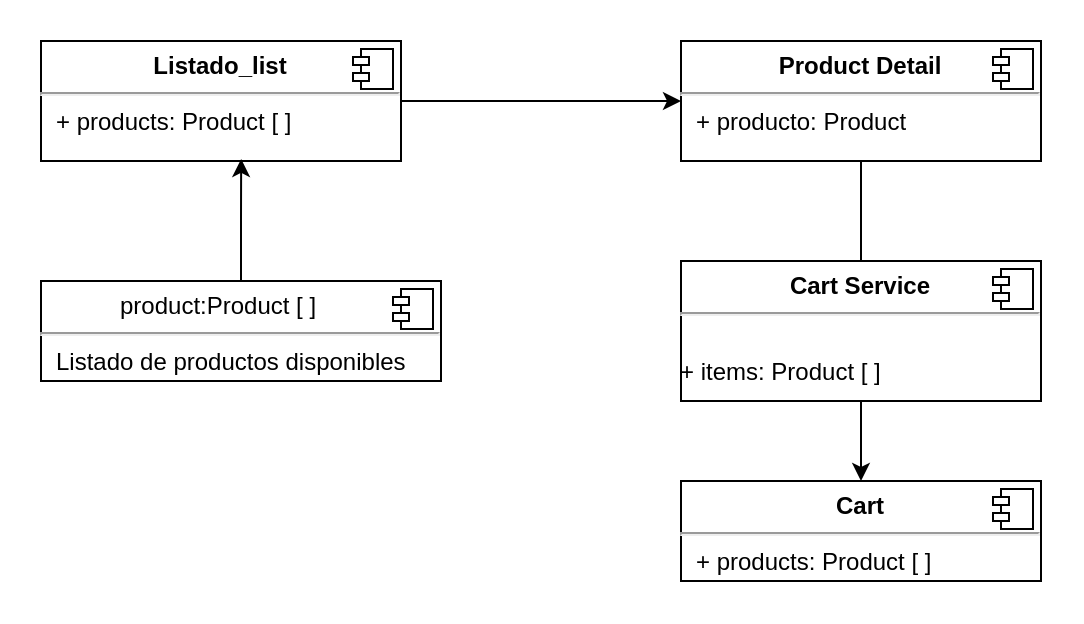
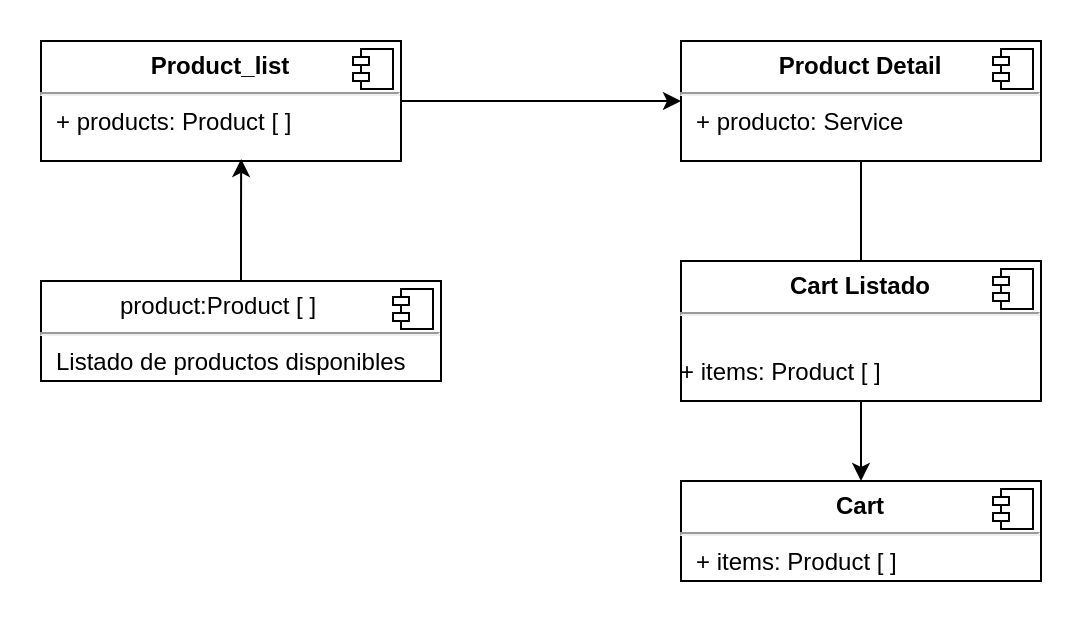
  <mxCell id="0" />
  <mxCell id="1" parent="0" />
  <mxCell id="2" style="edgeStyle=orthogonalEdgeStyle;rounded=0;orthogonalLoop=1;jettySize=auto;html=1;exitX=1;exitY=0.5;exitDx=0;exitDy=0;entryX=0;entryY=0.5;entryDx=0;entryDy=0;" edge="1" parent="1" source="3" target="6"><mxGeometry relative="1" as="geometry" /></mxCell>
- <mxCell id="3" value="&lt;p style=&quot;margin:0px;margin-top:6px;text-align:center;&quot;&gt;&lt;b&gt;Listado_list&lt;/b&gt;&lt;/p&gt;&lt;hr&gt;&lt;p style=&quot;margin:0px;margin-left:8px;&quot;&gt;+ products: Product&amp;nbsp;[ ]&lt;br&gt;&lt;br&gt;&lt;/p&gt;" style="align=left;overflow=fill;html=1;dropTarget=0;whiteSpace=wrap;" vertex="1" parent="1"><mxGeometry x="20" y="20" width="180" height="60" as="geometry" /></mxCell>
+ <mxCell id="3" value="&lt;p style=&quot;margin:0px;margin-top:6px;text-align:center;&quot;&gt;&lt;b&gt;Product_list&lt;/b&gt;&lt;/p&gt;&lt;hr&gt;&lt;p style=&quot;margin:0px;margin-left:8px;&quot;&gt;+ products: Product&amp;nbsp;[ ]&lt;br&gt;&lt;br&gt;&lt;/p&gt;" style="align=left;overflow=fill;html=1;dropTarget=0;whiteSpace=wrap;" vertex="1" parent="1"><mxGeometry x="20" y="20" width="180" height="60" as="geometry" /></mxCell>
  <mxCell id="4" value="" style="shape=component;jettyWidth=8;jettyHeight=4;" vertex="1" parent="3"><mxGeometry x="1" width="20" height="20" relative="1" as="geometry"><mxPoint x="-24" y="4" as="offset" /></mxGeometry></mxCell>
  <mxCell id="5" style="edgeStyle=orthogonalEdgeStyle;rounded=0;orthogonalLoop=1;jettySize=auto;html=1;exitX=0.5;exitY=1;exitDx=0;exitDy=0;entryX=0.5;entryY=0;entryDx=0;entryDy=0;endArrow=none;" edge="1" parent="1" source="6" target="12"><mxGeometry relative="1" as="geometry" /></mxCell>
- <mxCell id="6" value="&lt;p style=&quot;margin:0px;margin-top:6px;text-align:center;&quot;&gt;&lt;b&gt;Product Detail&lt;/b&gt;&lt;/p&gt;&lt;hr&gt;&lt;p style=&quot;margin:0px;margin-left:8px;&quot;&gt;+ producto: Product&lt;/p&gt;" style="align=left;overflow=fill;html=1;dropTarget=0;whiteSpace=wrap;" vertex="1" parent="1"><mxGeometry x="340" y="20" width="180" height="60" as="geometry" /></mxCell>
+ <mxCell id="6" value="&lt;p style=&quot;margin:0px;margin-top:6px;text-align:center;&quot;&gt;&lt;b&gt;Product Detail&lt;/b&gt;&lt;/p&gt;&lt;hr&gt;&lt;p style=&quot;margin:0px;margin-left:8px;&quot;&gt;+ producto: Service&lt;/p&gt;" style="align=left;overflow=fill;html=1;dropTarget=0;whiteSpace=wrap;" vertex="1" parent="1"><mxGeometry x="340" y="20" width="180" height="60" as="geometry" /></mxCell>
  <mxCell id="7" value="" style="shape=component;jettyWidth=8;jettyHeight=4;" vertex="1" parent="6"><mxGeometry x="1" width="20" height="20" relative="1" as="geometry"><mxPoint x="-24" y="4" as="offset" /></mxGeometry></mxCell>
  <mxCell id="8" value="&lt;p style=&quot;margin:0px;margin-top:6px;text-align:center;&quot;&gt;&lt;/p&gt;&amp;nbsp; &amp;nbsp; &amp;nbsp; &amp;nbsp; &amp;nbsp; &amp;nbsp; product:Product [ ]&lt;hr&gt;&lt;p style=&quot;margin:0px;margin-left:8px;&quot;&gt;Listado de productos disponibles&lt;/p&gt;" style="align=left;overflow=fill;html=1;dropTarget=0;whiteSpace=wrap;" vertex="1" parent="1"><mxGeometry x="20" y="140" width="200" height="50" as="geometry" /></mxCell>
  <mxCell id="9" value="" style="shape=component;jettyWidth=8;jettyHeight=4;" vertex="1" parent="8"><mxGeometry x="1" width="20" height="20" relative="1" as="geometry"><mxPoint x="-24" y="4" as="offset" /></mxGeometry></mxCell>
  <mxCell id="10" style="edgeStyle=orthogonalEdgeStyle;rounded=0;orthogonalLoop=1;jettySize=auto;html=1;exitX=0.5;exitY=0;exitDx=0;exitDy=0;entryX=0.556;entryY=0.983;entryDx=0;entryDy=0;entryPerimeter=0;" edge="1" parent="1" source="8" target="3"><mxGeometry relative="1" as="geometry" /></mxCell>
  <mxCell id="11" style="edgeStyle=orthogonalEdgeStyle;rounded=0;orthogonalLoop=1;jettySize=auto;html=1;exitX=0.5;exitY=1;exitDx=0;exitDy=0;entryX=0.5;entryY=0;entryDx=0;entryDy=0;" edge="1" parent="1" source="12" target="14"><mxGeometry relative="1" as="geometry" /></mxCell>
- <mxCell id="12" value="&lt;p style=&quot;margin:0px;margin-top:6px;text-align:center;&quot;&gt;&lt;b&gt;Cart Service&lt;/b&gt;&lt;/p&gt;&lt;hr&gt;&lt;p style=&quot;margin:0px;margin-left:8px;&quot;&gt;&lt;br&gt;&lt;/p&gt;+ items: Product [ ]&lt;p style=&quot;margin:0px;margin-left:8px;&quot;&gt;&amp;nbsp;&lt;/p&gt;" style="align=left;overflow=fill;html=1;dropTarget=0;whiteSpace=wrap;" vertex="1" parent="1"><mxGeometry x="340" y="130" width="180" height="70" as="geometry" /></mxCell>
+ <mxCell id="12" value="&lt;p style=&quot;margin:0px;margin-top:6px;text-align:center;&quot;&gt;&lt;b&gt;Cart Listado&lt;/b&gt;&lt;/p&gt;&lt;hr&gt;&lt;p style=&quot;margin:0px;margin-left:8px;&quot;&gt;&lt;br&gt;&lt;/p&gt;+ items: Product [ ]&lt;p style=&quot;margin:0px;margin-left:8px;&quot;&gt;&amp;nbsp;&lt;/p&gt;" style="align=left;overflow=fill;html=1;dropTarget=0;whiteSpace=wrap;" vertex="1" parent="1"><mxGeometry x="340" y="130" width="180" height="70" as="geometry" /></mxCell>
  <mxCell id="13" value="" style="shape=component;jettyWidth=8;jettyHeight=4;" vertex="1" parent="12"><mxGeometry x="1" width="20" height="20" relative="1" as="geometry"><mxPoint x="-24" y="4" as="offset" /></mxGeometry></mxCell>
- <mxCell id="14" value="&lt;p style=&quot;margin:0px;margin-top:6px;text-align:center;&quot;&gt;&lt;b&gt;Cart&lt;/b&gt;&lt;/p&gt;&lt;hr&gt;&lt;p style=&quot;margin:0px;margin-left:8px;&quot;&gt;+ products: Product [ ]&lt;br&gt;&lt;/p&gt;" style="align=left;overflow=fill;html=1;dropTarget=0;whiteSpace=wrap;" vertex="1" parent="1"><mxGeometry x="340" y="240" width="180" height="50" as="geometry" /></mxCell>
+ <mxCell id="14" value="&lt;p style=&quot;margin:0px;margin-top:6px;text-align:center;&quot;&gt;&lt;b&gt;Cart&lt;/b&gt;&lt;/p&gt;&lt;hr&gt;&lt;p style=&quot;margin:0px;margin-left:8px;&quot;&gt;+ items: Product [ ]&lt;br&gt;&lt;/p&gt;" style="align=left;overflow=fill;html=1;dropTarget=0;whiteSpace=wrap;" vertex="1" parent="1"><mxGeometry x="340" y="240" width="180" height="50" as="geometry" /></mxCell>
  <mxCell id="15" value="" style="shape=component;jettyWidth=8;jettyHeight=4;" vertex="1" parent="14"><mxGeometry x="1" width="20" height="20" relative="1" as="geometry"><mxPoint x="-24" y="4" as="offset" /></mxGeometry></mxCell>
